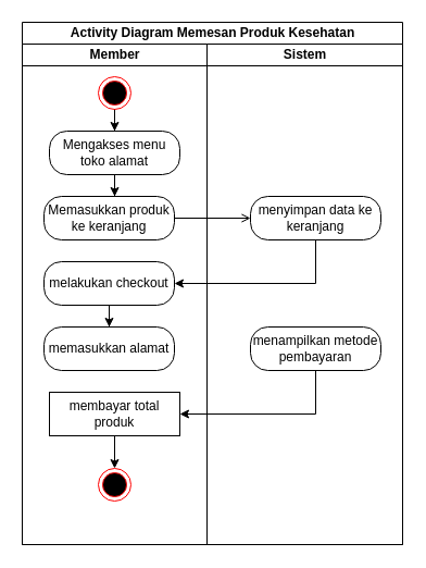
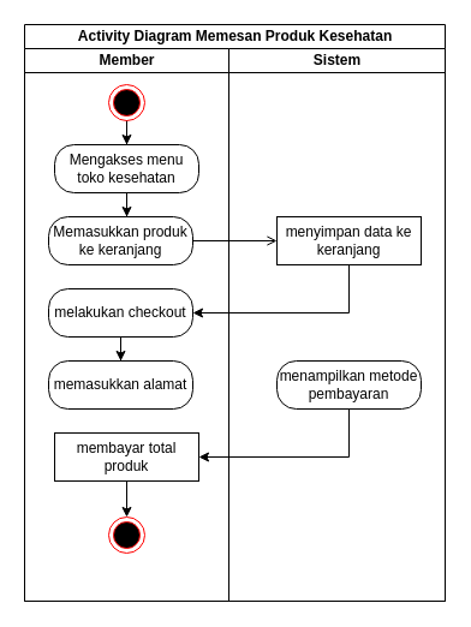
  <mxCell id="0" />
  <mxCell id="1" parent="0" />
  <mxCell id="2" value="Activity Diagram Memesan Produk Kesehatan" style="swimlane;childLayout=stackLayout;resizeParent=1;resizeParentMax=0;startSize=20;html=1;" vertex="1" parent="1"><mxGeometry x="20" y="20" width="350" height="480" as="geometry" /></mxCell>
  <mxCell id="3" value="Member" style="swimlane;startSize=20;html=1;" vertex="1" parent="2"><mxGeometry y="20" width="170" height="460" as="geometry" /></mxCell>
  <mxCell id="4" value="" style="edgeStyle=orthogonalEdgeStyle;rounded=0;orthogonalLoop=1;jettySize=auto;html=1;strokeColor=default;" edge="1" parent="3" source="5" target="7"><mxGeometry relative="1" as="geometry" /></mxCell>
  <mxCell id="5" value="" style="ellipse;html=1;shape=endState;fillColor=#000000;strokeColor=#ff0000;" vertex="1" parent="3"><mxGeometry x="70" y="30" width="30" height="30" as="geometry" /></mxCell>
  <mxCell id="6" style="edgeStyle=orthogonalEdgeStyle;rounded=0;orthogonalLoop=1;jettySize=auto;html=1;entryX=0.542;entryY=0;entryDx=0;entryDy=0;entryPerimeter=0;strokeColor=default;" edge="1" parent="3" source="7" target="8"><mxGeometry relative="1" as="geometry" /></mxCell>
- <mxCell id="7" value="Mengakses menu toko alamat" style="rounded=1;whiteSpace=wrap;html=1;arcSize=40;fontColor=#000000;fillColor=default;strokeColor=default;" vertex="1" parent="3"><mxGeometry x="25" y="80" width="120" height="40" as="geometry" /></mxCell>
+ <mxCell id="7" value="Mengakses menu toko kesehatan" style="rounded=1;whiteSpace=wrap;html=1;arcSize=40;fontColor=#000000;fillColor=default;strokeColor=default;" vertex="1" parent="3"><mxGeometry x="25" y="80" width="120" height="40" as="geometry" /></mxCell>
  <mxCell id="8" value="Memasukkan produk ke keranjang" style="rounded=1;whiteSpace=wrap;html=1;arcSize=40;fontColor=#000000;fillColor=default;strokeColor=default;" vertex="1" parent="3"><mxGeometry x="20" y="140" width="120" height="40" as="geometry" /></mxCell>
  <mxCell id="9" style="edgeStyle=orthogonalEdgeStyle;rounded=0;orthogonalLoop=1;jettySize=auto;html=1;entryX=0.5;entryY=0;entryDx=0;entryDy=0;strokeColor=default;" edge="1" parent="3" source="10" target="11"><mxGeometry relative="1" as="geometry" /></mxCell>
  <mxCell id="10" value="melakukan checkout" style="rounded=1;whiteSpace=wrap;html=1;arcSize=40;fontColor=#000000;fillColor=default;strokeColor=default;" vertex="1" parent="3"><mxGeometry x="20" y="200" width="120" height="40" as="geometry" /></mxCell>
  <mxCell id="11" value="memasukkan alamat" style="rounded=1;whiteSpace=wrap;html=1;arcSize=40;fontColor=#000000;fillColor=default;strokeColor=default;" vertex="1" parent="3"><mxGeometry x="20" y="260" width="120" height="40" as="geometry" /></mxCell>
  <mxCell id="12" style="edgeStyle=orthogonalEdgeStyle;rounded=0;orthogonalLoop=1;jettySize=auto;html=1;entryX=0.5;entryY=0;entryDx=0;entryDy=0;strokeColor=default;" edge="1" parent="3" source="13" target="14"><mxGeometry relative="1" as="geometry" /></mxCell>
  <mxCell id="13" value="membayar total produk" style="whiteSpace=wrap;html=1;arcSize=40;fontColor=#000000;fillColor=default;strokeColor=default;rounded=0;" vertex="1" parent="3"><mxGeometry x="25" y="320" width="120" height="40" as="geometry" /></mxCell>
  <mxCell id="14" value="" style="ellipse;html=1;shape=endState;fillColor=#000000;strokeColor=#ff0000;" vertex="1" parent="3"><mxGeometry x="70" y="390" width="30" height="30" as="geometry" /></mxCell>
  <mxCell id="15" value="Sistem" style="swimlane;startSize=20;html=1;" vertex="1" parent="2"><mxGeometry x="170" y="20" width="180" height="460" as="geometry" /></mxCell>
- <mxCell id="16" value="menyimpan data ke keranjang" style="rounded=1;whiteSpace=wrap;html=1;arcSize=40;fontColor=#000000;fillColor=default;strokeColor=default;" vertex="1" parent="15"><mxGeometry x="40" y="140" width="120" height="40" as="geometry" /></mxCell>
+ <mxCell id="16" value="menyimpan data ke keranjang" style="whiteSpace=wrap;html=1;arcSize=40;fontColor=#000000;fillColor=default;strokeColor=default;rounded=0;" vertex="1" parent="15"><mxGeometry x="40" y="140" width="120" height="40" as="geometry" /></mxCell>
  <mxCell id="17" value="menampilkan metode pembayaran" style="rounded=1;whiteSpace=wrap;html=1;arcSize=40;fontColor=#000000;fillColor=default;strokeColor=default;" vertex="1" parent="15"><mxGeometry x="40" y="260" width="120" height="40" as="geometry" /></mxCell>
  <mxCell id="18" value="" style="edgeStyle=orthogonalEdgeStyle;rounded=0;orthogonalLoop=1;jettySize=auto;html=1;strokeColor=default;endArrow=open;" edge="1" parent="2" source="8" target="16"><mxGeometry relative="1" as="geometry" /></mxCell>
  <mxCell id="19" style="edgeStyle=orthogonalEdgeStyle;rounded=0;orthogonalLoop=1;jettySize=auto;html=1;entryX=1;entryY=0.5;entryDx=0;entryDy=0;strokeColor=default;" edge="1" parent="2" source="16" target="10"><mxGeometry relative="1" as="geometry"><Array as="points"><mxPoint x="270" y="240" /></Array></mxGeometry></mxCell>
  <mxCell id="20" style="edgeStyle=orthogonalEdgeStyle;rounded=0;orthogonalLoop=1;jettySize=auto;html=1;entryX=1;entryY=0.5;entryDx=0;entryDy=0;strokeColor=default;" edge="1" parent="2" source="17" target="13"><mxGeometry relative="1" as="geometry"><Array as="points"><mxPoint x="270" y="360" /></Array></mxGeometry></mxCell>
